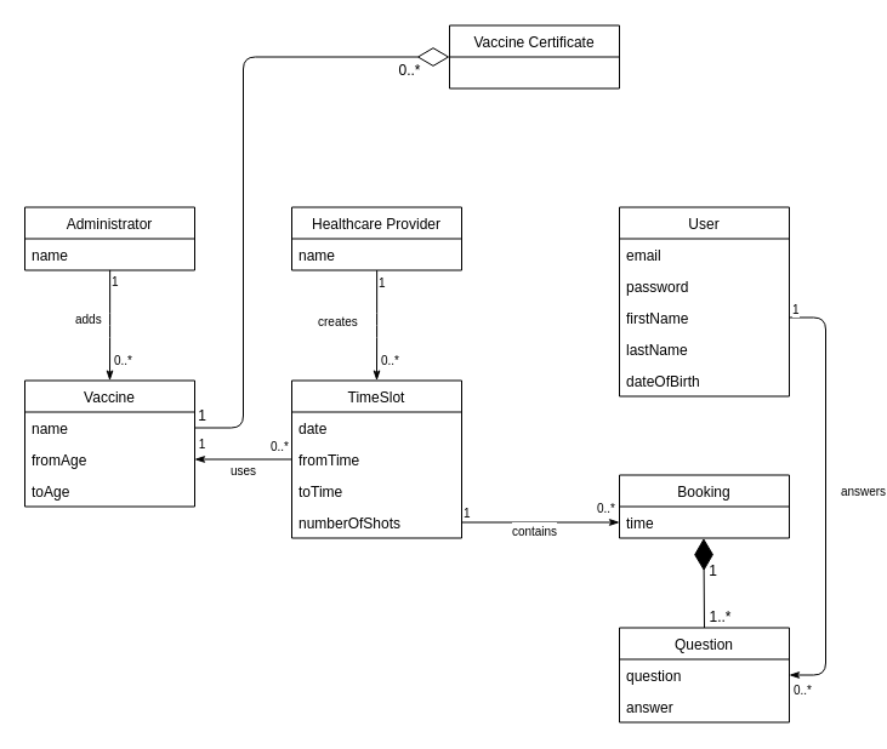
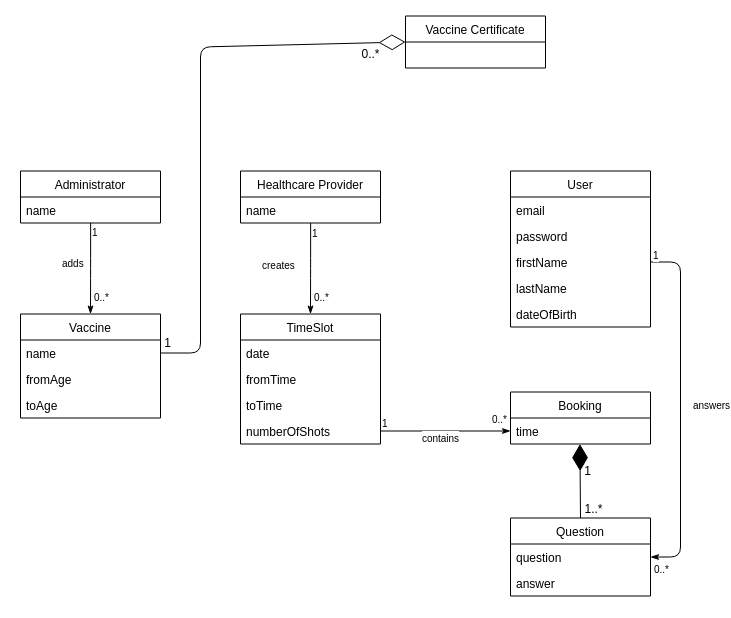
  <mxCell id="0" />
  <mxCell id="1" parent="0" />
  <mxCell id="2" value="Administrator" style="swimlane;fontStyle=0;childLayout=stackLayout;horizontal=1;startSize=26;fillColor=none;horizontalStack=0;resizeParent=1;resizeParentMax=0;resizeLast=0;collapsible=1;marginBottom=0;" vertex="1" parent="1"><mxGeometry x="20" y="170.5" width="140" height="52" as="geometry" /></mxCell>
  <mxCell id="3" value="name" style="text;strokeColor=none;fillColor=none;align=left;verticalAlign=top;spacingLeft=4;spacingRight=4;overflow=hidden;rotatable=0;points=[[0,0.5],[1,0.5]];portConstraint=eastwest;" vertex="1" parent="2"><mxGeometry y="26" width="140" height="26" as="geometry" /></mxCell>
  <mxCell id="4" value="User" style="swimlane;fontStyle=0;childLayout=stackLayout;horizontal=1;startSize=26;fillColor=none;horizontalStack=0;resizeParent=1;resizeParentMax=0;resizeLast=0;collapsible=1;marginBottom=0;" vertex="1" parent="1"><mxGeometry x="510" y="170.5" width="140" height="156" as="geometry" /></mxCell>
  <mxCell id="5" value="email" style="text;strokeColor=none;fillColor=none;align=left;verticalAlign=top;spacingLeft=4;spacingRight=4;overflow=hidden;rotatable=0;points=[[0,0.5],[1,0.5]];portConstraint=eastwest;" vertex="1" parent="4"><mxGeometry y="26" width="140" height="26" as="geometry" /></mxCell>
  <mxCell id="6" value="password" style="text;strokeColor=none;fillColor=none;align=left;verticalAlign=top;spacingLeft=4;spacingRight=4;overflow=hidden;rotatable=0;points=[[0,0.5],[1,0.5]];portConstraint=eastwest;" vertex="1" parent="4"><mxGeometry y="52" width="140" height="26" as="geometry" /></mxCell>
  <mxCell id="7" value="firstName" style="text;strokeColor=none;fillColor=none;align=left;verticalAlign=top;spacingLeft=4;spacingRight=4;overflow=hidden;rotatable=0;points=[[0,0.5],[1,0.5]];portConstraint=eastwest;" vertex="1" parent="4"><mxGeometry y="78" width="140" height="26" as="geometry" /></mxCell>
  <mxCell id="8" value="lastName" style="text;strokeColor=none;fillColor=none;align=left;verticalAlign=top;spacingLeft=4;spacingRight=4;overflow=hidden;rotatable=0;points=[[0,0.5],[1,0.5]];portConstraint=eastwest;" vertex="1" parent="4"><mxGeometry y="104" width="140" height="26" as="geometry" /></mxCell>
  <mxCell id="9" value="dateOfBirth" style="text;strokeColor=none;fillColor=none;align=left;verticalAlign=top;spacingLeft=4;spacingRight=4;overflow=hidden;rotatable=0;points=[[0,0.5],[1,0.5]];portConstraint=eastwest;" vertex="1" parent="4"><mxGeometry y="130" width="140" height="26" as="geometry" /></mxCell>
  <mxCell id="10" value="Healthcare Provider" style="swimlane;fontStyle=0;childLayout=stackLayout;horizontal=1;startSize=26;fillColor=none;horizontalStack=0;resizeParent=1;resizeParentMax=0;resizeLast=0;collapsible=1;marginBottom=0;" vertex="1" parent="1"><mxGeometry x="240" y="170.5" width="140" height="52" as="geometry" /></mxCell>
  <mxCell id="11" value="name" style="text;strokeColor=none;fillColor=none;align=left;verticalAlign=top;spacingLeft=4;spacingRight=4;overflow=hidden;rotatable=0;points=[[0,0.5],[1,0.5]];portConstraint=eastwest;" vertex="1" parent="10"><mxGeometry y="26" width="140" height="26" as="geometry" /></mxCell>
  <mxCell id="12" value="Vaccine" style="swimlane;fontStyle=0;childLayout=stackLayout;horizontal=1;startSize=26;fillColor=none;horizontalStack=0;resizeParent=1;resizeParentMax=0;resizeLast=0;collapsible=1;marginBottom=0;" vertex="1" parent="1"><mxGeometry x="20" y="313.5" width="140" height="104" as="geometry" /></mxCell>
  <mxCell id="13" value="name" style="text;strokeColor=none;fillColor=none;align=left;verticalAlign=top;spacingLeft=4;spacingRight=4;overflow=hidden;rotatable=0;points=[[0,0.5],[1,0.5]];portConstraint=eastwest;" vertex="1" parent="12"><mxGeometry y="26" width="140" height="26" as="geometry" /></mxCell>
  <mxCell id="14" value="fromAge" style="text;strokeColor=none;fillColor=none;align=left;verticalAlign=top;spacingLeft=4;spacingRight=4;overflow=hidden;rotatable=0;points=[[0,0.5],[1,0.5]];portConstraint=eastwest;" vertex="1" parent="12"><mxGeometry y="52" width="140" height="26" as="geometry" /></mxCell>
  <mxCell id="15" value="toAge" style="text;strokeColor=none;fillColor=none;align=left;verticalAlign=top;spacingLeft=4;spacingRight=4;overflow=hidden;rotatable=0;points=[[0,0.5],[1,0.5]];portConstraint=eastwest;" vertex="1" parent="12"><mxGeometry y="78" width="140" height="26" as="geometry" /></mxCell>
  <mxCell id="16" value="TimeSlot" style="swimlane;fontStyle=0;childLayout=stackLayout;horizontal=1;startSize=26;fillColor=none;horizontalStack=0;resizeParent=1;resizeParentMax=0;resizeLast=0;collapsible=1;marginBottom=0;" vertex="1" parent="1"><mxGeometry x="240" y="313.5" width="140" height="130" as="geometry" /></mxCell>
  <mxCell id="17" value="date" style="text;strokeColor=none;fillColor=none;align=left;verticalAlign=top;spacingLeft=4;spacingRight=4;overflow=hidden;rotatable=0;points=[[0,0.5],[1,0.5]];portConstraint=eastwest;" vertex="1" parent="16"><mxGeometry y="26" width="140" height="26" as="geometry" /></mxCell>
  <mxCell id="18" value="fromTime" style="text;strokeColor=none;fillColor=none;align=left;verticalAlign=top;spacingLeft=4;spacingRight=4;overflow=hidden;rotatable=0;points=[[0,0.5],[1,0.5]];portConstraint=eastwest;" vertex="1" parent="16"><mxGeometry y="52" width="140" height="26" as="geometry" /></mxCell>
  <mxCell id="19" value="toTime" style="text;strokeColor=none;fillColor=none;align=left;verticalAlign=top;spacingLeft=4;spacingRight=4;overflow=hidden;rotatable=0;points=[[0,0.5],[1,0.5]];portConstraint=eastwest;" vertex="1" parent="16"><mxGeometry y="78" width="140" height="26" as="geometry" /></mxCell>
  <mxCell id="20" value="numberOfShots" style="text;strokeColor=none;fillColor=none;align=left;verticalAlign=top;spacingLeft=4;spacingRight=4;overflow=hidden;rotatable=0;points=[[0,0.5],[1,0.5]];portConstraint=eastwest;" vertex="1" parent="16"><mxGeometry y="104" width="140" height="26" as="geometry" /></mxCell>
  <mxCell id="21" value="Booking" style="swimlane;fontStyle=0;childLayout=stackLayout;horizontal=1;startSize=26;fillColor=none;horizontalStack=0;resizeParent=1;resizeParentMax=0;resizeLast=0;collapsible=1;marginBottom=0;" vertex="1" parent="1"><mxGeometry x="510" y="391.5" width="140" height="52" as="geometry" /></mxCell>
  <mxCell id="22" value="time" style="text;strokeColor=none;fillColor=none;align=left;verticalAlign=top;spacingLeft=4;spacingRight=4;overflow=hidden;rotatable=0;points=[[0,0.5],[1,0.5]];portConstraint=eastwest;" vertex="1" parent="21"><mxGeometry y="26" width="140" height="26" as="geometry" /></mxCell>
  <mxCell id="23" value="Question" style="swimlane;fontStyle=0;childLayout=stackLayout;horizontal=1;startSize=26;fillColor=none;horizontalStack=0;resizeParent=1;resizeParentMax=0;resizeLast=0;collapsible=1;marginBottom=0;" vertex="1" parent="1"><mxGeometry x="510" y="517.5" width="140" height="78" as="geometry" /></mxCell>
  <mxCell id="24" value="question" style="text;strokeColor=none;fillColor=none;align=left;verticalAlign=top;spacingLeft=4;spacingRight=4;overflow=hidden;rotatable=0;points=[[0,0.5],[1,0.5]];portConstraint=eastwest;" vertex="1" parent="23"><mxGeometry y="26" width="140" height="26" as="geometry" /></mxCell>
  <mxCell id="25" value="answer" style="text;strokeColor=none;fillColor=none;align=left;verticalAlign=top;spacingLeft=4;spacingRight=4;overflow=hidden;rotatable=0;points=[[0,0.5],[1,0.5]];portConstraint=eastwest;" vertex="1" parent="23"><mxGeometry y="52" width="140" height="26" as="geometry" /></mxCell>
  <mxCell id="26" value="&lt;font style=&quot;font-size: 10px&quot;&gt;adds&lt;/font&gt;" style="endArrow=classicThin;endFill=1;html=1;edgeStyle=orthogonalEdgeStyle;align=left;verticalAlign=top;exitX=0.501;exitY=0.997;exitDx=0;exitDy=0;exitPerimeter=0;" edge="1" parent="1" source="3" target="12"><mxGeometry x="-0.381" y="-30" relative="1" as="geometry"><mxPoint x="80" y="250.5" as="sourcePoint" /><mxPoint x="60" y="290.5" as="targetPoint" /><mxPoint as="offset" /></mxGeometry></mxCell>
  <mxCell id="27" value="1" style="resizable=0;html=1;align=left;verticalAlign=bottom;labelBackgroundColor=#ffffff;fontSize=10;" connectable="0" vertex="1" parent="26"><mxGeometry x="-1" relative="1" as="geometry"><mxPoint y="18" as="offset" /></mxGeometry></mxCell>
  <mxCell id="28" value="&lt;font style=&quot;font-size: 10px&quot;&gt;0..*&lt;/font&gt;" style="text;html=1;resizable=0;points=[];align=center;verticalAlign=middle;labelBackgroundColor=#ffffff;" vertex="1" connectable="0" parent="26"><mxGeometry x="0.733" relative="1" as="geometry"><mxPoint x="10" y="-5" as="offset" /></mxGeometry></mxCell>
  <mxCell id="29" value="&lt;font style=&quot;font-size: 10px&quot;&gt;creates&lt;/font&gt;" style="endArrow=classicThin;endFill=1;html=1;edgeStyle=orthogonalEdgeStyle;align=left;verticalAlign=top;exitX=0.501;exitY=1.003;exitDx=0;exitDy=0;exitPerimeter=0;entryX=0.5;entryY=0;entryDx=0;entryDy=0;" edge="1" parent="1" source="11" target="16"><mxGeometry x="-0.362" y="-50" relative="1" as="geometry"><mxPoint x="320" y="240.5" as="sourcePoint" /><mxPoint x="100.31" y="323.5" as="targetPoint" /><mxPoint as="offset" /></mxGeometry></mxCell>
  <mxCell id="30" value="1" style="resizable=0;html=1;align=left;verticalAlign=bottom;labelBackgroundColor=#ffffff;fontSize=10;" connectable="0" vertex="1" parent="29"><mxGeometry x="-1" relative="1" as="geometry"><mxPoint y="18" as="offset" /></mxGeometry></mxCell>
  <mxCell id="31" value="&lt;font style=&quot;font-size: 10px&quot;&gt;0..*&lt;/font&gt;" style="text;html=1;resizable=0;points=[];align=center;verticalAlign=middle;labelBackgroundColor=#ffffff;" vertex="1" connectable="0" parent="29"><mxGeometry x="0.733" relative="1" as="geometry"><mxPoint x="10" y="-5" as="offset" /></mxGeometry></mxCell>
- <mxCell id="32" value="" style="endArrow=classicThin;endFill=1;html=1;edgeStyle=orthogonalEdgeStyle;align=left;verticalAlign=top;exitX=0;exitY=0.5;exitDx=0;exitDy=0;entryX=1;entryY=0.5;entryDx=0;entryDy=0;" edge="1" parent="1" source="18" target="14"><mxGeometry y="12" relative="1" as="geometry"><mxPoint x="110" y="460.5" as="sourcePoint" /><mxPoint x="270" y="460.5" as="targetPoint" /><mxPoint as="offset" /></mxGeometry></mxCell>
- <mxCell id="33" value="0..*" style="resizable=0;html=1;align=left;verticalAlign=bottom;labelBackgroundColor=#ffffff;fontSize=10;" connectable="0" vertex="1" parent="32"><mxGeometry x="-1" relative="1" as="geometry"><mxPoint x="-19" y="-3" as="offset" /></mxGeometry></mxCell>
- <mxCell id="34" value="&lt;font size=&quot;1&quot;&gt;1&lt;/font&gt;" style="text;html=1;resizable=0;points=[];align=center;verticalAlign=middle;labelBackgroundColor=#ffffff;" vertex="1" connectable="0" parent="32"><mxGeometry x="0.657" y="1" relative="1" as="geometry"><mxPoint x="-8.5" y="-14" as="offset" /></mxGeometry></mxCell>
- <mxCell id="35" value="&lt;font style=&quot;font-size: 10px&quot;&gt;uses&lt;/font&gt;" style="text;html=1;resizable=0;points=[];align=center;verticalAlign=middle;labelBackgroundColor=#ffffff;" vertex="1" connectable="0" parent="32"><mxGeometry x="-0.208" y="1" relative="1" as="geometry"><mxPoint x="-8.5" y="8" as="offset" /></mxGeometry></mxCell>
  <mxCell id="36" value="" style="endArrow=classicThin;endFill=1;html=1;edgeStyle=orthogonalEdgeStyle;align=left;verticalAlign=top;exitX=1;exitY=0.5;exitDx=0;exitDy=0;" edge="1" parent="1" source="7" target="24"><mxGeometry y="12" relative="1" as="geometry"><mxPoint x="589.966" y="336.259" as="sourcePoint" /><mxPoint x="589.966" y="401.5" as="targetPoint" /><mxPoint as="offset" /><Array as="points"><mxPoint x="680" y="261.5" /><mxPoint x="680" y="556.5" /></Array></mxGeometry></mxCell>
  <mxCell id="37" value="1" style="resizable=0;html=1;align=left;verticalAlign=bottom;labelBackgroundColor=#ffffff;fontSize=10;" connectable="0" vertex="1" parent="36"><mxGeometry x="-1" relative="1" as="geometry"><mxPoint x="1" y="1" as="offset" /></mxGeometry></mxCell>
  <mxCell id="38" value="&lt;font size=&quot;1&quot;&gt;0..*&lt;/font&gt;" style="text;html=1;resizable=0;points=[];align=center;verticalAlign=middle;labelBackgroundColor=#ffffff;" vertex="1" connectable="0" parent="36"><mxGeometry x="0.657" y="1" relative="1" as="geometry"><mxPoint x="-21" y="43" as="offset" /></mxGeometry></mxCell>
  <mxCell id="39" value="&lt;span style=&quot;font-size: 10px&quot;&gt;answers&lt;/span&gt;" style="text;html=1;resizable=0;points=[];align=center;verticalAlign=middle;labelBackgroundColor=#ffffff;" vertex="1" connectable="0" parent="36"><mxGeometry x="-0.208" y="1" relative="1" as="geometry"><mxPoint x="29" y="32" as="offset" /></mxGeometry></mxCell>
  <mxCell id="40" value="" style="endArrow=diamondThin;endFill=1;endSize=24;html=1;exitX=0.5;exitY=0;exitDx=0;exitDy=0;entryX=0.496;entryY=1.005;entryDx=0;entryDy=0;entryPerimeter=0;" edge="1" parent="1" source="23" target="22"><mxGeometry width="160" relative="1" as="geometry"><mxPoint x="330" y="530.5" as="sourcePoint" /><mxPoint x="580" y="460.5" as="targetPoint" /></mxGeometry></mxCell>
  <mxCell id="41" value="1..*" style="text;html=1;resizable=0;points=[];align=center;verticalAlign=middle;labelBackgroundColor=#ffffff;" vertex="1" connectable="0" parent="40"><mxGeometry x="-0.697" relative="1" as="geometry"><mxPoint x="13" y="2" as="offset" /></mxGeometry></mxCell>
  <mxCell id="42" value="1" style="text;html=1;resizable=0;points=[];align=center;verticalAlign=middle;labelBackgroundColor=#ffffff;" vertex="1" connectable="0" parent="40"><mxGeometry x="-0.242" y="-2" relative="1" as="geometry"><mxPoint x="5" y="-19" as="offset" /></mxGeometry></mxCell>
  <mxCell id="43" value="" style="endArrow=classicThin;endFill=1;html=1;edgeStyle=orthogonalEdgeStyle;align=left;verticalAlign=top;exitX=1;exitY=0.5;exitDx=0;exitDy=0;entryX=0;entryY=0.5;entryDx=0;entryDy=0;" edge="1" parent="1" source="20" target="22"><mxGeometry y="12" relative="1" as="geometry"><mxPoint x="250.333" y="388.333" as="sourcePoint" /><mxPoint x="170.333" y="388.333" as="targetPoint" /><mxPoint as="offset" /></mxGeometry></mxCell>
  <mxCell id="44" value="1" style="resizable=0;html=1;align=left;verticalAlign=bottom;labelBackgroundColor=#ffffff;fontSize=10;" connectable="0" vertex="1" parent="43"><mxGeometry x="-1" relative="1" as="geometry"><mxPoint as="offset" /></mxGeometry></mxCell>
  <mxCell id="45" value="&lt;font size=&quot;1&quot;&gt;0..*&lt;/font&gt;" style="text;html=1;resizable=0;points=[];align=center;verticalAlign=middle;labelBackgroundColor=#ffffff;" vertex="1" connectable="0" parent="43"><mxGeometry x="0.657" y="1" relative="1" as="geometry"><mxPoint x="10" y="-11" as="offset" /></mxGeometry></mxCell>
  <mxCell id="46" value="&lt;font style=&quot;font-size: 10px&quot;&gt;contains&lt;/font&gt;" style="text;html=1;resizable=0;points=[];align=center;verticalAlign=middle;labelBackgroundColor=#ffffff;" vertex="1" connectable="0" parent="43"><mxGeometry x="-0.208" y="1" relative="1" as="geometry"><mxPoint x="8.5" y="8" as="offset" /></mxGeometry></mxCell>
- <mxCell id="47" value="Vaccine Certificate" style="swimlane;fontStyle=0;childLayout=stackLayout;horizontal=1;startSize=26;fillColor=none;horizontalStack=0;resizeParent=1;resizeParentMax=0;resizeLast=0;collapsible=1;marginBottom=0;" vertex="1" parent="1"><mxGeometry x="370" y="20.5" width="140" height="52" as="geometry" /></mxCell>
+ <mxCell id="47" value="Vaccine Certificate" style="swimlane;fontStyle=0;childLayout=stackLayout;horizontal=1;startSize=26;fillColor=none;horizontalStack=0;resizeParent=1;resizeParentMax=0;resizeLast=0;collapsible=1;marginBottom=0;" vertex="1" parent="1"><mxGeometry x="405" y="15.5" width="140" height="52" as="geometry" /></mxCell>
  <mxCell id="48" value="" style="endArrow=diamondThin;endFill=0;endSize=24;html=1;entryX=0;entryY=0.5;entryDx=0;entryDy=0;exitX=1;exitY=0.5;exitDx=0;exitDy=0;" edge="1" parent="1" source="13" target="47"><mxGeometry width="160" relative="1" as="geometry"><mxPoint x="520" y="414.5" as="sourcePoint" /><mxPoint x="450" y="82.5" as="targetPoint" /><Array as="points"><mxPoint x="200" y="352.5" /><mxPoint x="200" y="46.5" /></Array></mxGeometry></mxCell>
  <mxCell id="49" value="0..*" style="text;html=1;resizable=0;points=[];align=center;verticalAlign=middle;labelBackgroundColor=#ffffff;" vertex="1" connectable="0" parent="48"><mxGeometry x="0.835" y="1" relative="1" as="geometry"><mxPoint x="9.5" y="12" as="offset" /></mxGeometry></mxCell>
  <mxCell id="50" value="1" style="text;html=1;resizable=0;points=[];align=center;verticalAlign=middle;labelBackgroundColor=#ffffff;" vertex="1" connectable="0" parent="48"><mxGeometry x="-0.952" y="2" relative="1" as="geometry"><mxPoint x="-7" y="-8" as="offset" /></mxGeometry></mxCell>
